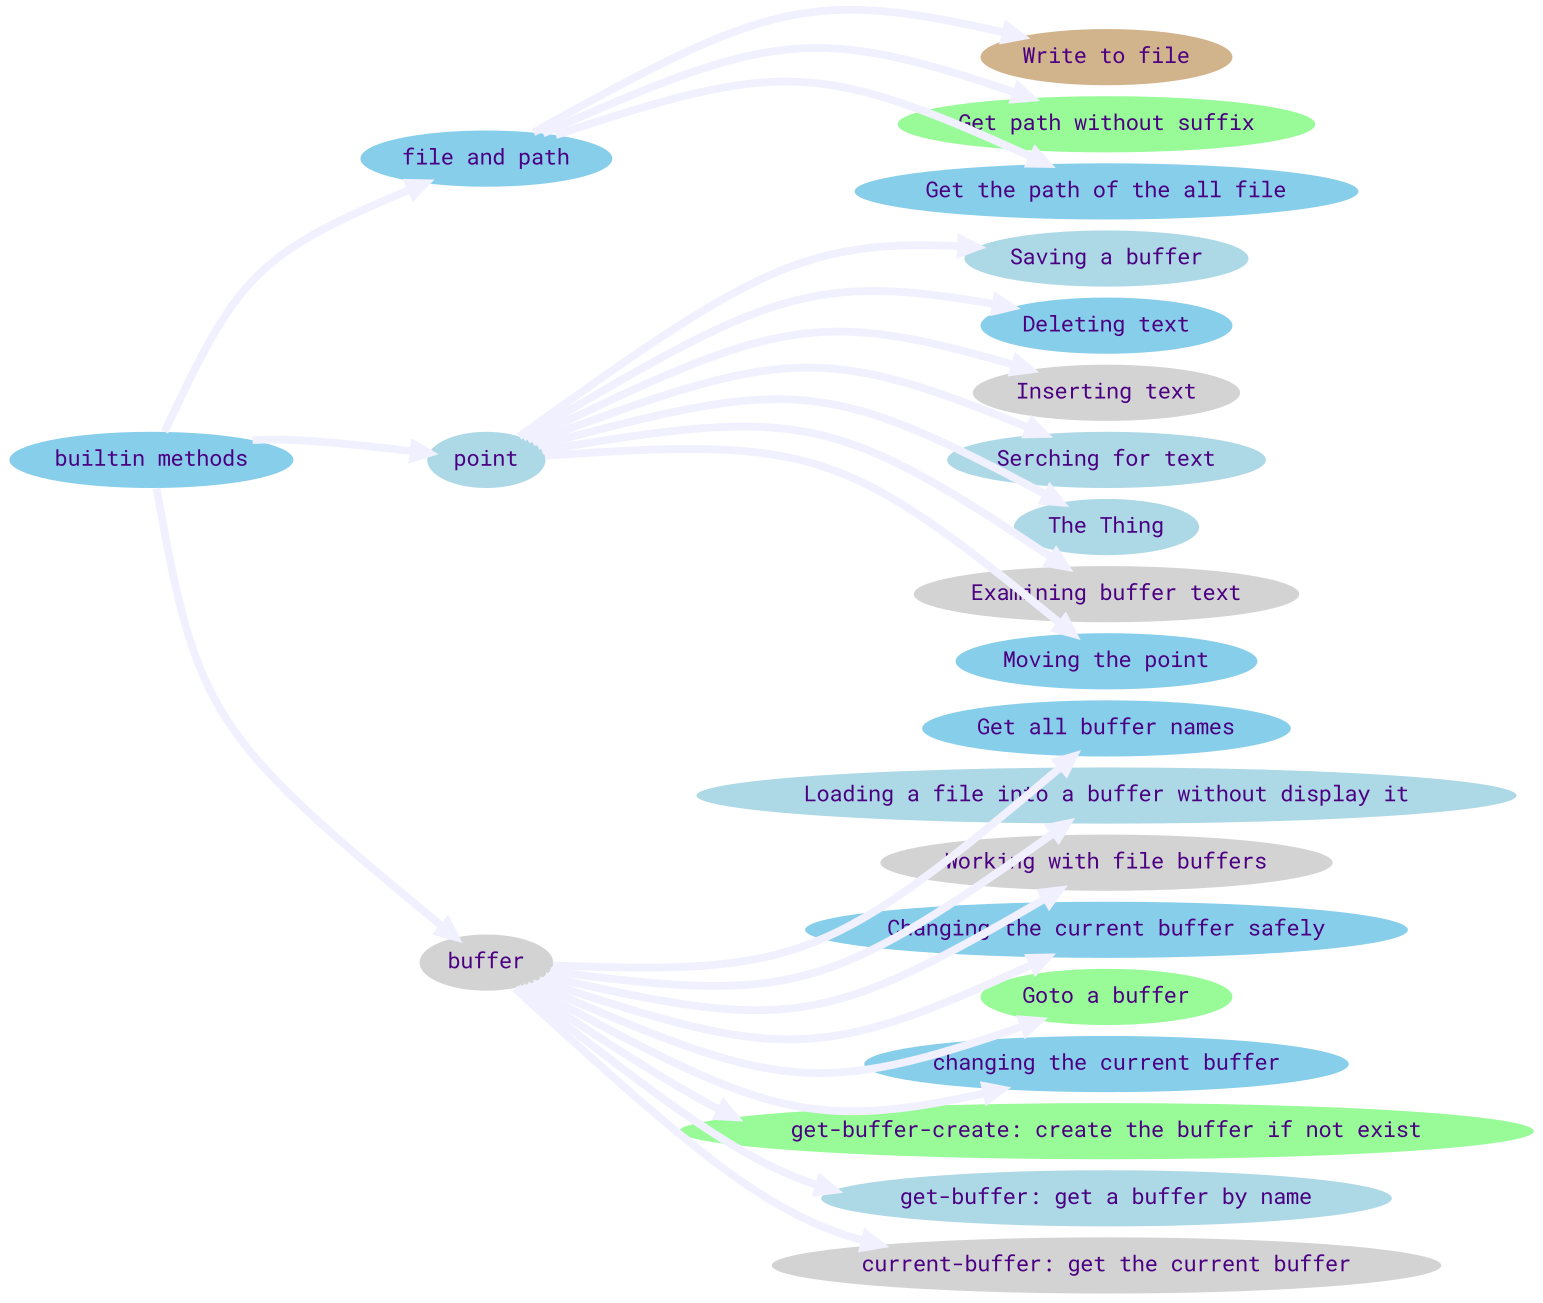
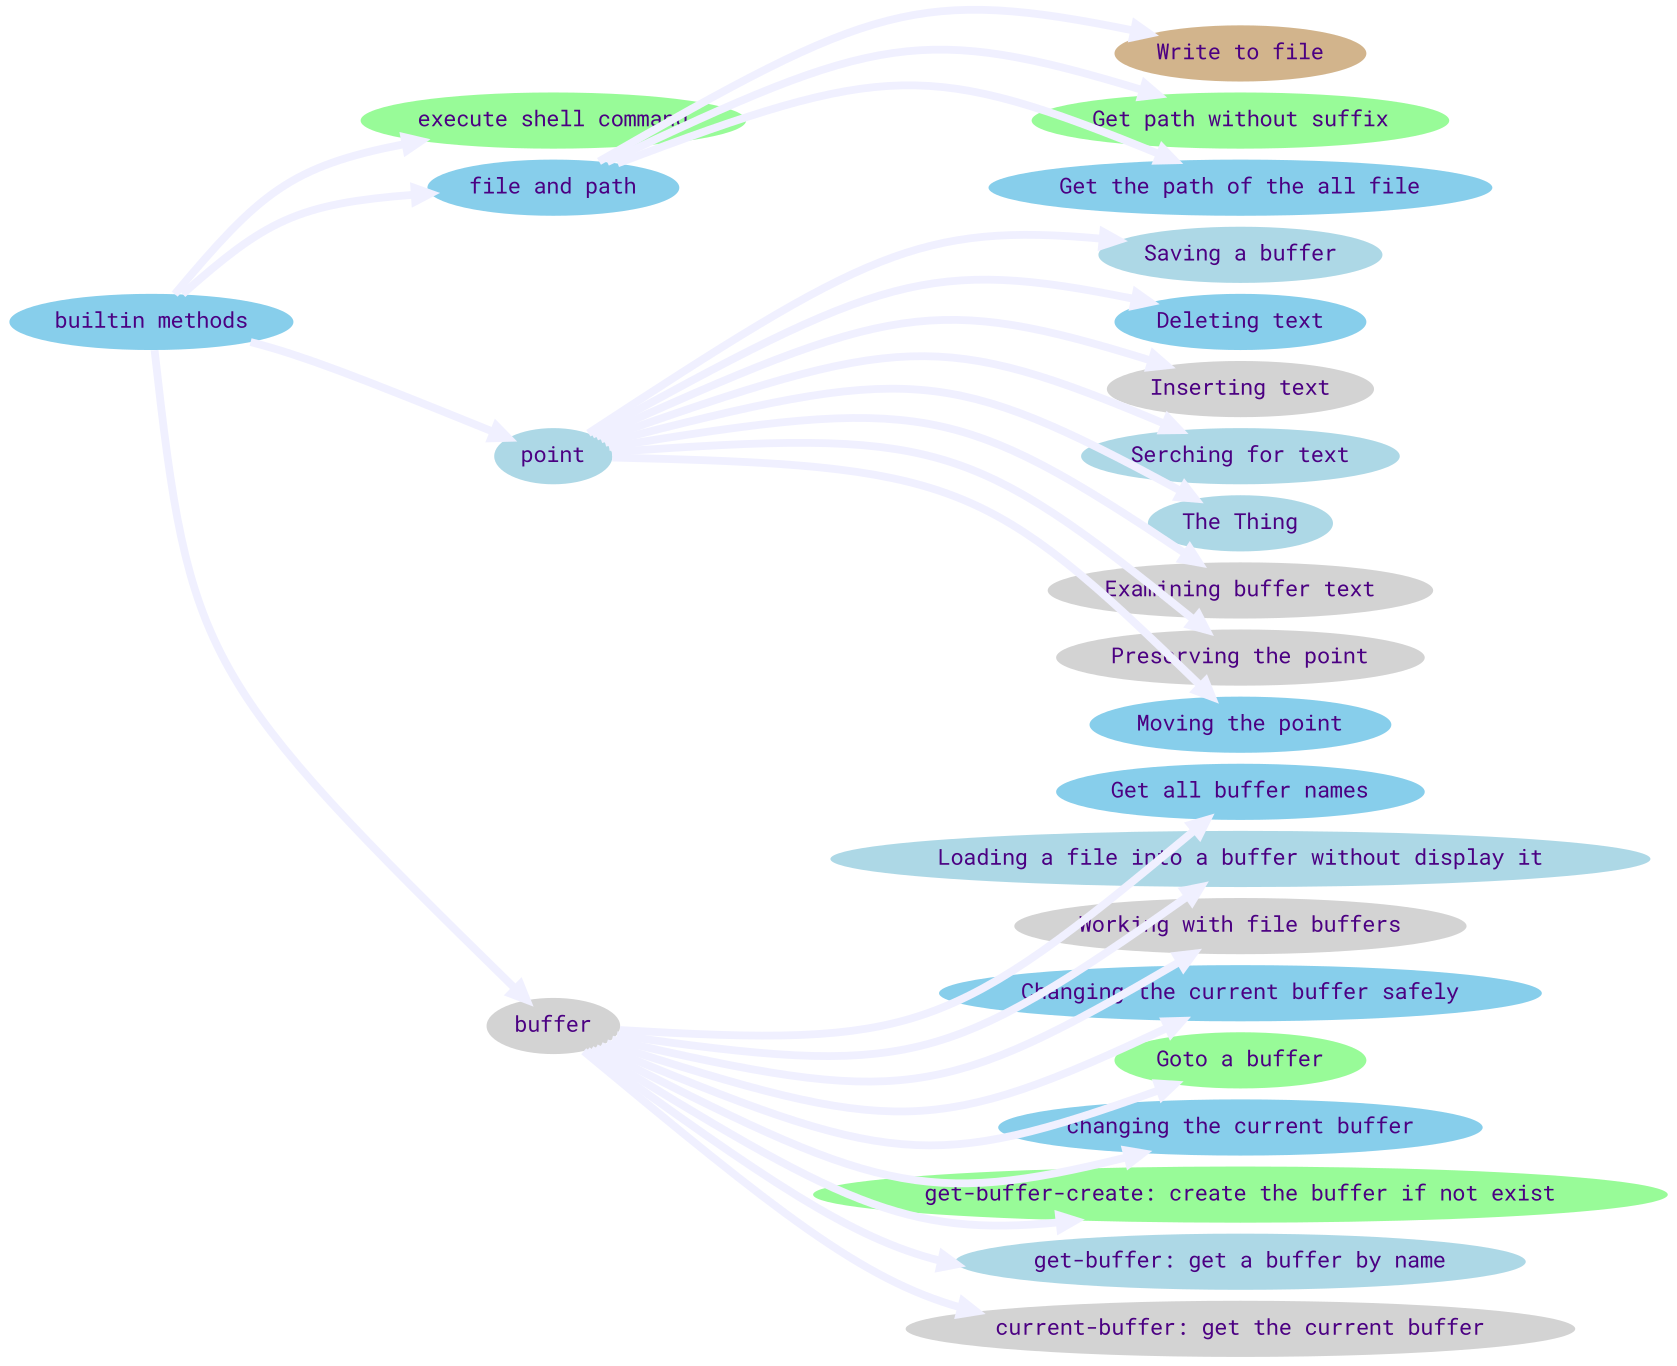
  digraph {
    concentrate=true
    fontname="Roboto Mono"
    nodesep=0.1
    rank=sink
    rankdir=LR
    ranksep=0.6
    splines=curved
    node [color=blue fillcolor=skyblue fontcolor=indigo fontname="Roboto Mono" penwidth=0 style=filled]
    edge [color="#f0f0ff" fontname="Roboto Mono" penwidth=5]
+   n1 [fillcolor=palegreen label="execute shell command"]
    n2 [fillcolor=tan label="Write to file"]
    n3 [color=black fillcolor=palegreen label="Get path without suffix"]
    n4 [label="Get the path of the all file"]
    n5 [color=black label="file and path"]
    n6 [fillcolor=lightblue label="Saving a buffer"]
    n7 [color=black label="Deleting text"]
    n8 [color=black fillcolor=lightgrey label="Inserting text"]
    n9 [fillcolor=lightblue label="Serching for text"]
    n10 [fillcolor=lightblue label="The Thing"]
    n11 [fillcolor=lightgrey label="Examining buffer text"]
+   n12 [color=black fillcolor=lightgrey label="Preserving the point"]
    n13 [color=black label="Moving the point"]
    n14 [color=black fillcolor=lightblue label=point]
    n15 [label="Get all buffer names"]
    n16 [fillcolor=lightblue label="Loading a file into a buffer without display it"]
    n17 [color=black fillcolor=lightgrey label="Working with file buffers"]
    n18 [label="Changing the current buffer safely"]
    n19 [color=black fillcolor=palegreen label="Goto a buffer"]
    n20 [color=black label="changing the current buffer"]
    n21 [color=black fillcolor=palegreen label="get-buffer-create: create the buffer if not exist"]
    n22 [color=black fillcolor=lightblue label="get-buffer: get a buffer by name"]
    n23 [fillcolor=lightgrey label="current-buffer: get the current buffer"]
    n24 [fillcolor=lightgrey label=buffer]
    n25 [label="builtin methods"]
    n5 -> n2
    n5 -> n3
    n5 -> n4
    n14 -> n6
    n14 -> n7
    n14 -> n8
    n14 -> n9
    n14 -> n10
    n14 -> n11
+   n14 -> n12
    n14 -> n13
    n24 -> n15
    n24 -> n16
    n24 -> n17
    n24 -> n18
    n24 -> n19
    n24 -> n20
    n24 -> n21
    n24 -> n22
    n24 -> n23
+   n25 -> n1
    n25 -> n5
    n25 -> n14
    n25 -> n24
  }
